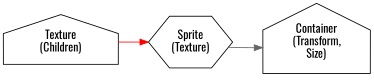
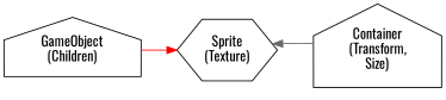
  digraph {
    fontname=Oswald
    rankdir=LR
    node [fontname=Oswald shape=house]
    edge [fontname=Oswald]
-   n1 [label="Texture\n(Children)"]
+   n1 [label="GameObject\n(Children)"]
    n2 [label="Sprite\n(Texture)" shape=hexagon]
    n3 [label="Container\n(Transform,\nSize)"]
    n1 -> n2 [color=red]
-   n2 -> n3 [color=gray40]
+   n3 -> n2 [color=gray40]
  }
